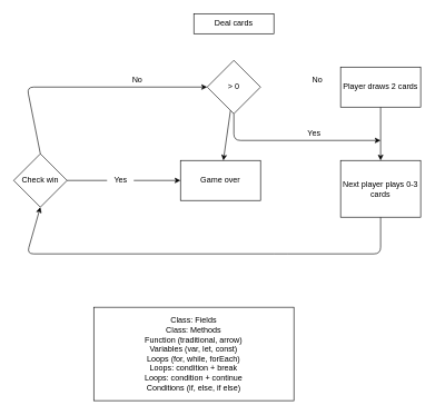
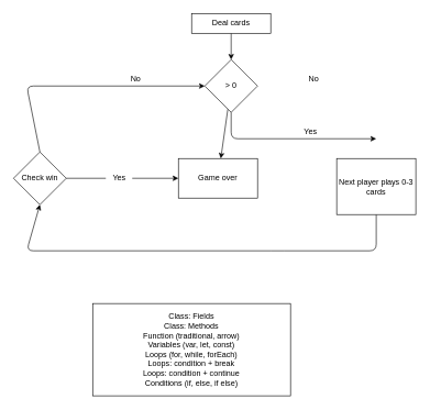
  <mxCell id="0" />
  <mxCell id="1" parent="0" />
+ <mxCell id="2" value="" style="edgeStyle=none;html=1;" edge="1" parent="1" source="3" target="13"><mxGeometry relative="1" as="geometry" /></mxCell>
  <mxCell id="3" value="Deal cards" style="rounded=0;whiteSpace=wrap;html=1;" vertex="1" parent="1"><mxGeometry x="290" y="20" width="120" height="30" as="geometry" /></mxCell>
  <mxCell id="4" value="" style="edgeStyle=none;html=1;startArrow=none;exitX=1;exitY=0.5;exitDx=0;exitDy=0;" edge="1" parent="1" source="18" target="9"><mxGeometry relative="1" as="geometry" /></mxCell>
  <mxCell id="5" value="" style="edgeStyle=none;html=1;entryX=0;entryY=0.5;entryDx=0;entryDy=0;startArrow=none;exitX=0.5;exitY=0;exitDx=0;exitDy=0;" edge="1" parent="1" source="6" target="13"><mxGeometry relative="1" as="geometry"><mxPoint x="40" y="130" as="sourcePoint" /><Array as="points"><mxPoint x="40" y="130" /></Array></mxGeometry></mxCell>
  <mxCell id="6" value="Check win" style="rhombus;whiteSpace=wrap;html=1;rounded=0;" vertex="1" parent="1"><mxGeometry x="20" y="230" width="80" height="80" as="geometry" /></mxCell>
  <mxCell id="7" style="edgeStyle=none;html=1;entryX=0.5;entryY=1;entryDx=0;entryDy=0;exitX=0.5;exitY=1;exitDx=0;exitDy=0;" edge="1" parent="1" source="8" target="6"><mxGeometry relative="1" as="geometry"><Array as="points"><mxPoint x="570" y="380" /><mxPoint x="420" y="380" /><mxPoint x="40" y="380" /></Array></mxGeometry></mxCell>
  <mxCell id="8" value="Next player plays 0-3 cards" style="whiteSpace=wrap;html=1;rounded=0;" vertex="1" parent="1"><mxGeometry x="510" y="240" width="120" height="85" as="geometry" /></mxCell>
  <mxCell id="9" value="Game over" style="whiteSpace=wrap;html=1;rounded=0;" vertex="1" parent="1"><mxGeometry x="270" y="240" width="120" height="60" as="geometry" /></mxCell>
  <mxCell id="10" value="Class: Fields&lt;br&gt;Class: Methods&lt;br&gt;Function (traditional, arrow)&lt;br&gt;Variables (var, let, const)&lt;br&gt;Loops (for, while, forEach)&lt;br&gt;Loops: condition + break&lt;br&gt;Loops: condition + continue&lt;br&gt;Conditions (if, else, if else)" style="rounded=0;whiteSpace=wrap;html=1;" vertex="1" parent="1"><mxGeometry x="140" y="460" width="300" height="140" as="geometry" /></mxCell>
  <mxCell id="11" value="" style="edgeStyle=none;html=1;" edge="1" parent="1" source="13" target="9"><mxGeometry relative="1" as="geometry" /></mxCell>
  <mxCell id="12" value="" style="edgeStyle=none;html=1;exitX=0.5;exitY=1;exitDx=0;exitDy=0;" edge="1" parent="1" source="13"><mxGeometry relative="1" as="geometry"><mxPoint x="570" y="210" as="targetPoint" /><Array as="points"><mxPoint x="350" y="210" /></Array></mxGeometry></mxCell>
  <mxCell id="13" value="&amp;gt; 0" style="rhombus;whiteSpace=wrap;html=1;rounded=0;" vertex="1" parent="1"><mxGeometry x="310" y="90" width="80" height="80" as="geometry" /></mxCell>
- <mxCell id="14" value="" style="edgeStyle=none;html=1;" edge="1" parent="1" source="15" target="8"><mxGeometry relative="1" as="geometry" /></mxCell>
- <mxCell id="15" value="Player draws 2 cards" style="whiteSpace=wrap;html=1;rounded=0;" vertex="1" parent="1"><mxGeometry x="510" y="100" width="120" height="60" as="geometry" /></mxCell>
  <mxCell id="16" value="No" style="text;html=1;align=center;verticalAlign=middle;resizable=0;points=[];autosize=1;strokeColor=none;fillColor=none;" vertex="1" parent="1"><mxGeometry x="460" y="110" width="30" height="20" as="geometry" /></mxCell>
  <mxCell id="17" value="Yes" style="text;html=1;align=center;verticalAlign=middle;resizable=0;points=[];autosize=1;strokeColor=none;fillColor=none;" vertex="1" parent="1"><mxGeometry x="450" y="190" width="40" height="20" as="geometry" /></mxCell>
  <mxCell id="18" value="Yes" style="text;html=1;align=center;verticalAlign=middle;resizable=0;points=[];autosize=1;strokeColor=none;fillColor=none;" vertex="1" parent="1"><mxGeometry x="160" y="260" width="40" height="20" as="geometry" /></mxCell>
  <mxCell id="19" value="" style="edgeStyle=none;html=1;startArrow=none;exitX=1;exitY=0.5;exitDx=0;exitDy=0;endArrow=none;" edge="1" parent="1" source="6" target="18"><mxGeometry relative="1" as="geometry"><mxPoint x="80" y="290" as="sourcePoint" /><mxPoint x="330" y="290" as="targetPoint" /></mxGeometry></mxCell>
  <mxCell id="20" value="No" style="text;html=1;align=center;verticalAlign=middle;resizable=0;points=[];autosize=1;strokeColor=none;fillColor=none;" vertex="1" parent="1"><mxGeometry x="190" y="110" width="30" height="20" as="geometry" /></mxCell>
